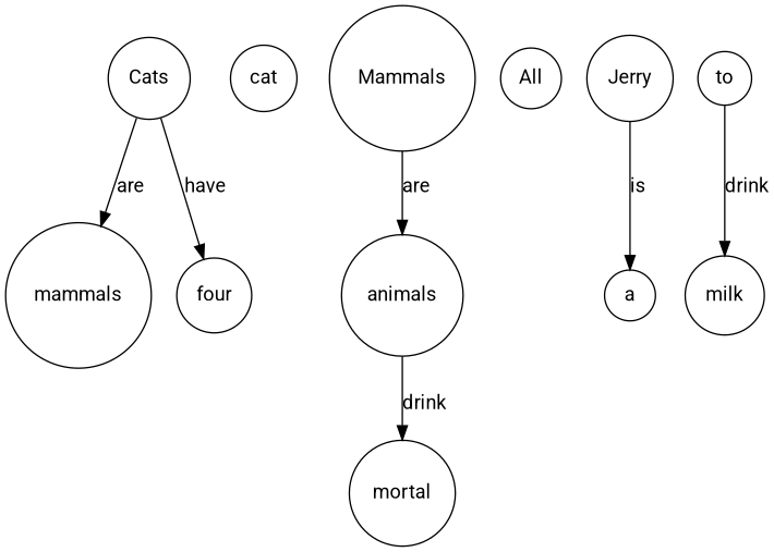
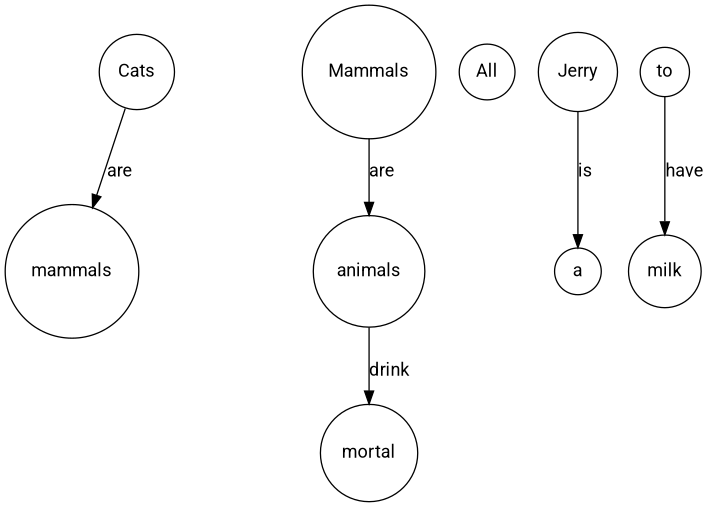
  digraph {
    fontname=Roboto
    node [fontname=Roboto shape=circle]
    edge [fontname=Roboto]
    Cats
    mammals
-   four
-   cat
    Mammals
    animals
    mortal
    All
    Jerry
    a
    to
    milk
    Cats -> mammals [label=are]
-   Cats -> four [label=have]
    Mammals -> animals [label=are]
    animals -> mortal [label=drink]
    Jerry -> a [label=is]
-   to -> milk [label=drink]
+   to -> milk [label=have]
  }
